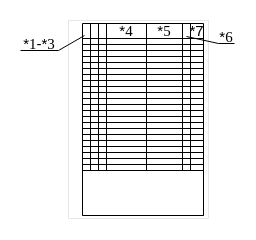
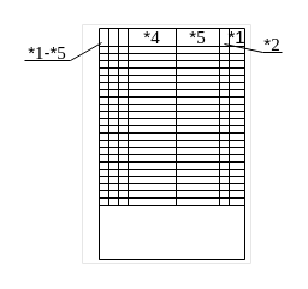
  <mxCell id="0" />
  <mxCell id="1" parent="0" />
  <mxCell id="2" value="" style="endArrow=none;html=1;strokeColor=#E6E6E6;" parent="1" edge="1"><mxGeometry width="50" height="50" relative="1" as="geometry"><mxPoint x="68" y="218" as="sourcePoint" /><mxPoint x="68" y="20" as="targetPoint" /></mxGeometry></mxCell>
  <mxCell id="3" value="" style="endArrow=none;html=1;strokeColor=#E6E6E6;" parent="1" edge="1"><mxGeometry width="50" height="50" relative="1" as="geometry"><mxPoint x="208" y="218" as="sourcePoint" /><mxPoint x="208" y="20" as="targetPoint" /></mxGeometry></mxCell>
  <mxCell id="4" value="" style="endArrow=none;html=1;strokeColor=#E6E6E6;" parent="1" edge="1"><mxGeometry width="50" height="50" relative="1" as="geometry"><mxPoint x="208" y="20" as="sourcePoint" /><mxPoint x="68" y="20" as="targetPoint" /></mxGeometry></mxCell>
  <mxCell id="5" value="" style="endArrow=none;html=1;strokeColor=#E6E6E6;" parent="1" edge="1"><mxGeometry width="50" height="50" relative="1" as="geometry"><mxPoint x="208" y="218" as="sourcePoint" /><mxPoint x="68" y="218" as="targetPoint" /></mxGeometry></mxCell>
  <mxCell id="6" value="" style="endArrow=none;html=1;" parent="1" edge="1"><mxGeometry width="50" height="50" relative="1" as="geometry"><mxPoint x="82" y="215.223" as="sourcePoint" /><mxPoint x="82" y="23" as="targetPoint" /></mxGeometry></mxCell>
  <mxCell id="7" value="" style="endArrow=none;html=1;" parent="1" edge="1"><mxGeometry width="50" height="50" relative="1" as="geometry"><mxPoint x="203" y="215.223" as="sourcePoint" /><mxPoint x="203" y="23" as="targetPoint" /></mxGeometry></mxCell>
  <mxCell id="8" value="" style="endArrow=none;html=1;" parent="1" edge="1"><mxGeometry width="50" height="50" relative="1" as="geometry"><mxPoint x="203" y="23" as="sourcePoint" /><mxPoint x="82" y="23" as="targetPoint" /></mxGeometry></mxCell>
  <mxCell id="9" value="" style="endArrow=none;html=1;" parent="1" edge="1"><mxGeometry width="50" height="50" relative="1" as="geometry"><mxPoint x="203" y="215" as="sourcePoint" /><mxPoint x="82" y="215" as="targetPoint" /></mxGeometry></mxCell>
  <mxCell id="10" value="" style="endArrow=none;html=1;" parent="1" edge="1"><mxGeometry width="50" height="50" relative="1" as="geometry"><mxPoint x="106" y="170.11" as="sourcePoint" /><mxPoint x="106" y="23" as="targetPoint" /></mxGeometry></mxCell>
  <mxCell id="11" value="" style="endArrow=none;html=1;" parent="1" edge="1"><mxGeometry width="50" height="50" relative="1" as="geometry"><mxPoint x="146" y="170.11" as="sourcePoint" /><mxPoint x="146" y="23" as="targetPoint" /></mxGeometry></mxCell>
  <mxCell id="12" value="" style="endArrow=none;html=1;" parent="1" edge="1"><mxGeometry width="50" height="50" relative="1" as="geometry"><mxPoint x="182" y="170.11" as="sourcePoint" /><mxPoint x="182" y="23" as="targetPoint" /></mxGeometry></mxCell>
  <mxCell id="13" value="" style="endArrow=none;html=1;" parent="1" edge="1"><mxGeometry width="50" height="50" relative="1" as="geometry"><mxPoint x="190" y="170.11" as="sourcePoint" /><mxPoint x="190" y="23" as="targetPoint" /></mxGeometry></mxCell>
  <mxCell id="14" value="" style="endArrow=none;html=1;" parent="1" edge="1"><mxGeometry width="50" height="50" relative="1" as="geometry"><mxPoint x="203" y="38" as="sourcePoint" /><mxPoint x="82" y="38" as="targetPoint" /></mxGeometry></mxCell>
- <mxCell id="15" value="&lt;p style=&quot;line-height: 120%&quot;&gt;&lt;font face=&quot;Helvetica&quot; style=&quot;font-size: 15px&quot;&gt;*&lt;/font&gt;1&lt;font face=&quot;Helvetica&quot;&gt;-*&lt;/font&gt;3&lt;/p&gt;" style="text;html=1;strokeColor=none;fillColor=none;align=center;verticalAlign=middle;whiteSpace=wrap;rounded=0;fontFamily=Verdana;fontSize=15;" parent="1" vertex="1"><mxGeometry x="20" y="36" width="38" height="14" as="geometry" /></mxCell>
- <mxCell id="16" value="&lt;font face=&quot;Helvetica&quot; style=&quot;font-size: 15px&quot;&gt;*7&lt;/font&gt;" style="text;html=1;strokeColor=none;fillColor=none;align=center;verticalAlign=middle;whiteSpace=wrap;rounded=0;fontFamily=Verdana;fontSize=15;" parent="1" vertex="1"><mxGeometry x="191" y="24" width="11" height="11" as="geometry" /></mxCell>
+ <mxCell id="15" value="&lt;p style=&quot;line-height: 120%&quot;&gt;&lt;font face=&quot;Helvetica&quot; style=&quot;font-size: 15px&quot;&gt;*&lt;/font&gt;1&lt;font face=&quot;Helvetica&quot;&gt;-*&lt;/font&gt;5&lt;/p&gt;" style="text;html=1;strokeColor=none;fillColor=none;align=center;verticalAlign=middle;whiteSpace=wrap;rounded=0;fontFamily=Verdana;fontSize=15;" parent="1" vertex="1"><mxGeometry x="20" y="36" width="38" height="14" as="geometry" /></mxCell>
+ <mxCell id="16" value="&lt;font face=&quot;Helvetica&quot; style=&quot;font-size: 15px&quot;&gt;*1&lt;/font&gt;" style="text;html=1;strokeColor=none;fillColor=none;align=center;verticalAlign=middle;whiteSpace=wrap;rounded=0;fontFamily=Verdana;fontSize=15;" parent="1" vertex="1"><mxGeometry x="191" y="24" width="11" height="11" as="geometry" /></mxCell>
  <mxCell id="17" value="&lt;font face=&quot;Helvetica&quot; style=&quot;font-size: 15px;&quot;&gt;*&lt;/font&gt;5" style="text;html=1;strokeColor=none;fillColor=none;align=center;verticalAlign=middle;whiteSpace=wrap;rounded=0;fontFamily=Verdana;fontSize=15;" parent="1" vertex="1"><mxGeometry x="147" y="24" width="34" height="11" as="geometry" /></mxCell>
  <mxCell id="18" value="&lt;font face=&quot;Helvetica&quot; style=&quot;font-size: 15px&quot;&gt;*&lt;/font&gt;&lt;font style=&quot;font-size: 15px&quot;&gt;4&lt;/font&gt;" style="text;html=1;strokeColor=none;fillColor=none;align=center;verticalAlign=middle;whiteSpace=wrap;rounded=0;fontFamily=Verdana;fontSize=15;" parent="1" vertex="1"><mxGeometry x="107" y="24" width="38" height="11" as="geometry" /></mxCell>
  <mxCell id="19" value="" style="endArrow=none;html=1;" parent="1" edge="1"><mxGeometry width="50" height="50" relative="1" as="geometry"><mxPoint x="203" y="44" as="sourcePoint" /><mxPoint x="82" y="44" as="targetPoint" /></mxGeometry></mxCell>
  <mxCell id="20" value="" style="endArrow=none;html=1;" parent="1" edge="1"><mxGeometry width="50" height="50" relative="1" as="geometry"><mxPoint x="203" y="50" as="sourcePoint" /><mxPoint x="82" y="50" as="targetPoint" /></mxGeometry></mxCell>
  <mxCell id="21" value="" style="endArrow=none;html=1;" parent="1" edge="1"><mxGeometry width="50" height="50" relative="1" as="geometry"><mxPoint x="203" y="56" as="sourcePoint" /><mxPoint x="82" y="56" as="targetPoint" /></mxGeometry></mxCell>
  <mxCell id="22" value="" style="endArrow=none;html=1;" parent="1" edge="1"><mxGeometry width="50" height="50" relative="1" as="geometry"><mxPoint x="203" y="62" as="sourcePoint" /><mxPoint x="82" y="62" as="targetPoint" /></mxGeometry></mxCell>
  <mxCell id="23" value="" style="endArrow=none;html=1;" parent="1" edge="1"><mxGeometry width="50" height="50" relative="1" as="geometry"><mxPoint x="203" y="68" as="sourcePoint" /><mxPoint x="82" y="68" as="targetPoint" /></mxGeometry></mxCell>
  <mxCell id="24" value="" style="endArrow=none;html=1;" parent="1" edge="1"><mxGeometry width="50" height="50" relative="1" as="geometry"><mxPoint x="203" y="98" as="sourcePoint" /><mxPoint x="82" y="98" as="targetPoint" /></mxGeometry></mxCell>
  <mxCell id="25" value="" style="endArrow=none;html=1;" parent="1" edge="1"><mxGeometry width="50" height="50" relative="1" as="geometry"><mxPoint x="203" y="92" as="sourcePoint" /><mxPoint x="82" y="92" as="targetPoint" /></mxGeometry></mxCell>
  <mxCell id="26" value="" style="endArrow=none;html=1;" parent="1" edge="1"><mxGeometry width="50" height="50" relative="1" as="geometry"><mxPoint x="203" y="86" as="sourcePoint" /><mxPoint x="82" y="86" as="targetPoint" /></mxGeometry></mxCell>
  <mxCell id="27" value="" style="endArrow=none;html=1;" parent="1" edge="1"><mxGeometry width="50" height="50" relative="1" as="geometry"><mxPoint x="203" y="80" as="sourcePoint" /><mxPoint x="82" y="80" as="targetPoint" /></mxGeometry></mxCell>
  <mxCell id="28" value="" style="endArrow=none;html=1;" parent="1" edge="1"><mxGeometry width="50" height="50" relative="1" as="geometry"><mxPoint x="203" y="74" as="sourcePoint" /><mxPoint x="82" y="74" as="targetPoint" /></mxGeometry></mxCell>
  <mxCell id="29" value="" style="endArrow=none;html=1;" parent="1" edge="1"><mxGeometry width="50" height="50" relative="1" as="geometry"><mxPoint x="203" y="98" as="sourcePoint" /><mxPoint x="82" y="98" as="targetPoint" /></mxGeometry></mxCell>
  <mxCell id="30" value="" style="endArrow=none;html=1;" parent="1" edge="1"><mxGeometry width="50" height="50" relative="1" as="geometry"><mxPoint x="203" y="92" as="sourcePoint" /><mxPoint x="82" y="92" as="targetPoint" /></mxGeometry></mxCell>
  <mxCell id="31" value="" style="endArrow=none;html=1;" parent="1" edge="1"><mxGeometry width="50" height="50" relative="1" as="geometry"><mxPoint x="203" y="86" as="sourcePoint" /><mxPoint x="82" y="86" as="targetPoint" /></mxGeometry></mxCell>
  <mxCell id="32" value="" style="endArrow=none;html=1;" parent="1" edge="1"><mxGeometry width="50" height="50" relative="1" as="geometry"><mxPoint x="203" y="80" as="sourcePoint" /><mxPoint x="82" y="80" as="targetPoint" /></mxGeometry></mxCell>
  <mxCell id="33" value="" style="endArrow=none;html=1;" parent="1" edge="1"><mxGeometry width="50" height="50" relative="1" as="geometry"><mxPoint x="203" y="74" as="sourcePoint" /><mxPoint x="82" y="74" as="targetPoint" /></mxGeometry></mxCell>
  <mxCell id="34" value="" style="endArrow=none;html=1;" parent="1" edge="1"><mxGeometry width="50" height="50" relative="1" as="geometry"><mxPoint x="203" y="68" as="sourcePoint" /><mxPoint x="82" y="68" as="targetPoint" /></mxGeometry></mxCell>
  <mxCell id="35" value="" style="endArrow=none;html=1;" parent="1" edge="1"><mxGeometry width="50" height="50" relative="1" as="geometry"><mxPoint x="203" y="62" as="sourcePoint" /><mxPoint x="82" y="62" as="targetPoint" /></mxGeometry></mxCell>
  <mxCell id="36" value="" style="endArrow=none;html=1;" parent="1" edge="1"><mxGeometry width="50" height="50" relative="1" as="geometry"><mxPoint x="203" y="56" as="sourcePoint" /><mxPoint x="82" y="56" as="targetPoint" /></mxGeometry></mxCell>
  <mxCell id="37" value="" style="endArrow=none;html=1;" parent="1" edge="1"><mxGeometry width="50" height="50" relative="1" as="geometry"><mxPoint x="203" y="152" as="sourcePoint" /><mxPoint x="82" y="152" as="targetPoint" /></mxGeometry></mxCell>
  <mxCell id="38" value="" style="endArrow=none;html=1;" parent="1" edge="1"><mxGeometry width="50" height="50" relative="1" as="geometry"><mxPoint x="203" y="146" as="sourcePoint" /><mxPoint x="82" y="146" as="targetPoint" /></mxGeometry></mxCell>
  <mxCell id="39" value="" style="endArrow=none;html=1;" parent="1" edge="1"><mxGeometry width="50" height="50" relative="1" as="geometry"><mxPoint x="203" y="140" as="sourcePoint" /><mxPoint x="82" y="140" as="targetPoint" /></mxGeometry></mxCell>
  <mxCell id="40" value="" style="endArrow=none;html=1;" parent="1" edge="1"><mxGeometry width="50" height="50" relative="1" as="geometry"><mxPoint x="203" y="134" as="sourcePoint" /><mxPoint x="82" y="134" as="targetPoint" /></mxGeometry></mxCell>
  <mxCell id="41" value="" style="endArrow=none;html=1;" parent="1" edge="1"><mxGeometry width="50" height="50" relative="1" as="geometry"><mxPoint x="203" y="128" as="sourcePoint" /><mxPoint x="82" y="128" as="targetPoint" /></mxGeometry></mxCell>
  <mxCell id="42" value="" style="endArrow=none;html=1;" parent="1" edge="1"><mxGeometry width="50" height="50" relative="1" as="geometry"><mxPoint x="203" y="122" as="sourcePoint" /><mxPoint x="82" y="122" as="targetPoint" /></mxGeometry></mxCell>
  <mxCell id="43" value="" style="endArrow=none;html=1;" parent="1" edge="1"><mxGeometry width="50" height="50" relative="1" as="geometry"><mxPoint x="203" y="116" as="sourcePoint" /><mxPoint x="82" y="116" as="targetPoint" /></mxGeometry></mxCell>
  <mxCell id="44" value="" style="endArrow=none;html=1;" parent="1" edge="1"><mxGeometry width="50" height="50" relative="1" as="geometry"><mxPoint x="203" y="110" as="sourcePoint" /><mxPoint x="82" y="110" as="targetPoint" /></mxGeometry></mxCell>
  <mxCell id="45" value="" style="endArrow=none;html=1;" parent="1" edge="1"><mxGeometry width="50" height="50" relative="1" as="geometry"><mxPoint x="203" y="104" as="sourcePoint" /><mxPoint x="82" y="104" as="targetPoint" /></mxGeometry></mxCell>
  <mxCell id="46" value="" style="endArrow=none;html=1;" parent="1" edge="1"><mxGeometry width="50" height="50" relative="1" as="geometry"><mxPoint x="203" y="152" as="sourcePoint" /><mxPoint x="82" y="152" as="targetPoint" /></mxGeometry></mxCell>
  <mxCell id="47" value="" style="endArrow=none;html=1;" parent="1" edge="1"><mxGeometry width="50" height="50" relative="1" as="geometry"><mxPoint x="203" y="146" as="sourcePoint" /><mxPoint x="82" y="146" as="targetPoint" /></mxGeometry></mxCell>
  <mxCell id="48" value="" style="endArrow=none;html=1;" parent="1" edge="1"><mxGeometry width="50" height="50" relative="1" as="geometry"><mxPoint x="203" y="140" as="sourcePoint" /><mxPoint x="82" y="140" as="targetPoint" /></mxGeometry></mxCell>
  <mxCell id="49" value="" style="endArrow=none;html=1;" parent="1" edge="1"><mxGeometry width="50" height="50" relative="1" as="geometry"><mxPoint x="203" y="134" as="sourcePoint" /><mxPoint x="82" y="134" as="targetPoint" /></mxGeometry></mxCell>
  <mxCell id="50" value="" style="endArrow=none;html=1;" parent="1" edge="1"><mxGeometry width="50" height="50" relative="1" as="geometry"><mxPoint x="203" y="128" as="sourcePoint" /><mxPoint x="82" y="128" as="targetPoint" /></mxGeometry></mxCell>
  <mxCell id="51" value="" style="endArrow=none;html=1;" parent="1" edge="1"><mxGeometry width="50" height="50" relative="1" as="geometry"><mxPoint x="203" y="122" as="sourcePoint" /><mxPoint x="82" y="122" as="targetPoint" /></mxGeometry></mxCell>
  <mxCell id="52" value="" style="endArrow=none;html=1;" parent="1" edge="1"><mxGeometry width="50" height="50" relative="1" as="geometry"><mxPoint x="203" y="116" as="sourcePoint" /><mxPoint x="82" y="116" as="targetPoint" /></mxGeometry></mxCell>
  <mxCell id="53" value="" style="endArrow=none;html=1;" parent="1" edge="1"><mxGeometry width="50" height="50" relative="1" as="geometry"><mxPoint x="203" y="110" as="sourcePoint" /><mxPoint x="82" y="110" as="targetPoint" /></mxGeometry></mxCell>
  <mxCell id="54" value="" style="endArrow=none;html=1;" parent="1" edge="1"><mxGeometry width="50" height="50" relative="1" as="geometry"><mxPoint x="203" y="104" as="sourcePoint" /><mxPoint x="82" y="104" as="targetPoint" /></mxGeometry></mxCell>
  <mxCell id="55" value="" style="endArrow=none;html=1;" parent="1" edge="1"><mxGeometry width="50" height="50" relative="1" as="geometry"><mxPoint x="203" y="170" as="sourcePoint" /><mxPoint x="82" y="170" as="targetPoint" /></mxGeometry></mxCell>
  <mxCell id="56" value="" style="endArrow=none;html=1;" parent="1" edge="1"><mxGeometry width="50" height="50" relative="1" as="geometry"><mxPoint x="203" y="164" as="sourcePoint" /><mxPoint x="82" y="164" as="targetPoint" /></mxGeometry></mxCell>
  <mxCell id="57" value="" style="endArrow=none;html=1;" parent="1" edge="1"><mxGeometry width="50" height="50" relative="1" as="geometry"><mxPoint x="203" y="158" as="sourcePoint" /><mxPoint x="82" y="158" as="targetPoint" /></mxGeometry></mxCell>
- <mxCell id="58" value="&lt;font face=&quot;Helvetica&quot; style=&quot;font-size: 15px;&quot;&gt;*&lt;/font&gt;6" style="text;html=1;strokeColor=none;fillColor=none;align=center;verticalAlign=middle;whiteSpace=wrap;rounded=0;fontFamily=Verdana;fontSize=15;" vertex="1" parent="1"><mxGeometry x="218" y="29" width="16" height="14" as="geometry" /></mxCell>
+ <mxCell id="58" value="&lt;font face=&quot;Helvetica&quot; style=&quot;font-size: 15px;&quot;&gt;*&lt;/font&gt;2" style="text;html=1;strokeColor=none;fillColor=none;align=center;verticalAlign=middle;whiteSpace=wrap;rounded=0;fontFamily=Verdana;fontSize=15;" vertex="1" parent="1"><mxGeometry x="218" y="29" width="16" height="14" as="geometry" /></mxCell>
  <mxCell id="59" value="" style="endArrow=none;html=1;" edge="1" parent="1"><mxGeometry width="50" height="50" relative="1" as="geometry"><mxPoint x="90" y="170.11" as="sourcePoint" /><mxPoint x="90" y="23" as="targetPoint" /></mxGeometry></mxCell>
  <mxCell id="60" value="" style="endArrow=none;html=1;" edge="1" parent="1"><mxGeometry width="50" height="50" relative="1" as="geometry"><mxPoint x="98" y="170.11" as="sourcePoint" /><mxPoint x="98" y="23" as="targetPoint" /></mxGeometry></mxCell>
  <mxCell id="61" value="" style="endArrow=none;html=1;entryX=1;entryY=1;entryDx=0;entryDy=0;exitX=0;exitY=1;exitDx=0;exitDy=0;" edge="1" parent="1" source="15" target="15"><mxGeometry width="50" height="50" relative="1" as="geometry"><mxPoint x="17" y="100" as="sourcePoint" /><mxPoint x="67" y="50" as="targetPoint" /></mxGeometry></mxCell>
  <mxCell id="62" value="" style="endArrow=none;html=1;entryX=1;entryY=1;entryDx=0;entryDy=0;" edge="1" parent="1" target="15"><mxGeometry width="50" height="50" relative="1" as="geometry"><mxPoint x="84" y="35" as="sourcePoint" /><mxPoint x="78" y="50" as="targetPoint" /></mxGeometry></mxCell>
  <mxCell id="63" value="" style="endArrow=none;html=1;entryX=1;entryY=1;entryDx=0;entryDy=0;exitX=0;exitY=1;exitDx=0;exitDy=0;" edge="1" parent="1" source="58" target="58"><mxGeometry width="50" height="50" relative="1" as="geometry"><mxPoint x="215" y="109" as="sourcePoint" /><mxPoint x="265" y="59" as="targetPoint" /></mxGeometry></mxCell>
  <mxCell id="64" value="" style="endArrow=none;html=1;entryX=0;entryY=1;entryDx=0;entryDy=0;" edge="1" parent="1" target="58"><mxGeometry width="50" height="50" relative="1" as="geometry"><mxPoint x="186" y="36" as="sourcePoint" /><mxPoint x="275" y="59" as="targetPoint" /></mxGeometry></mxCell>
